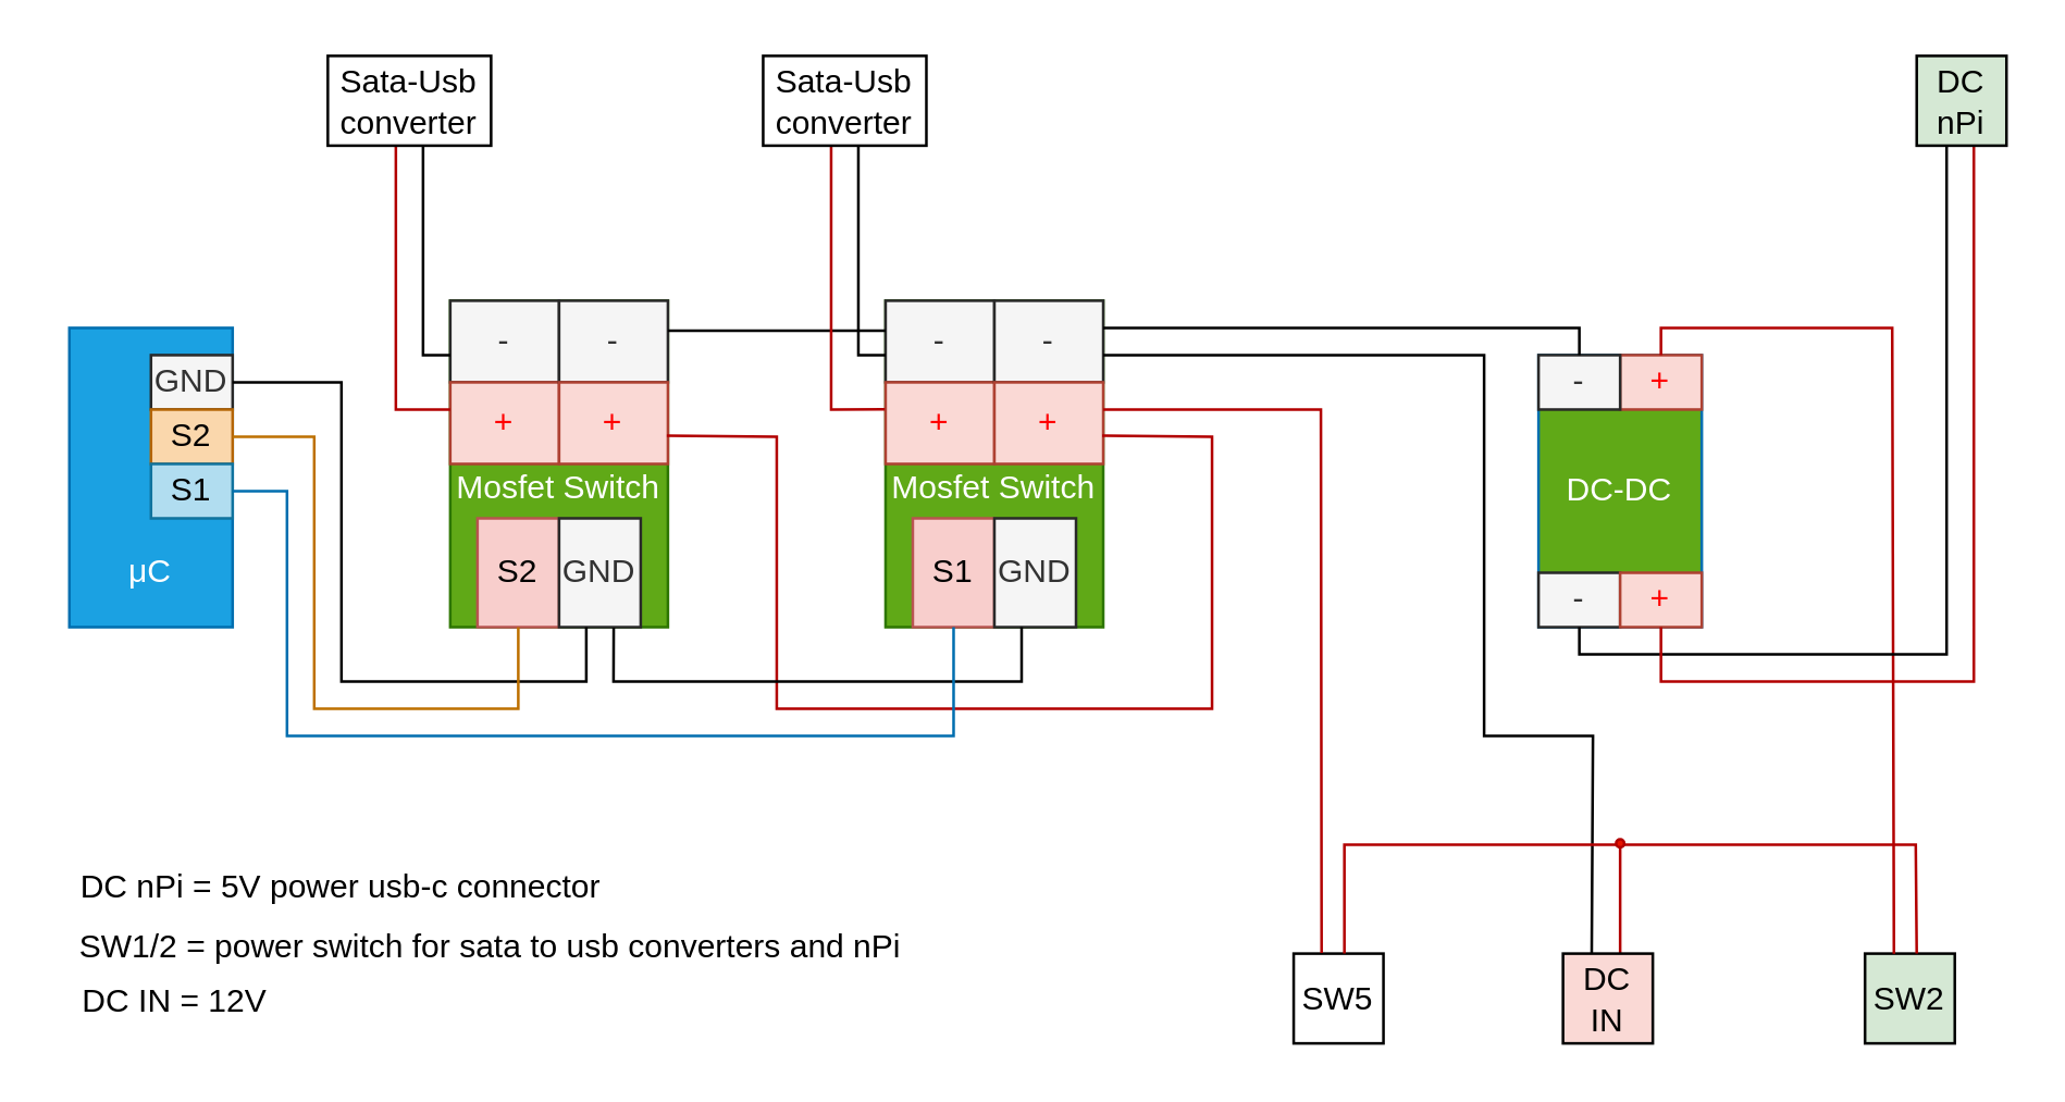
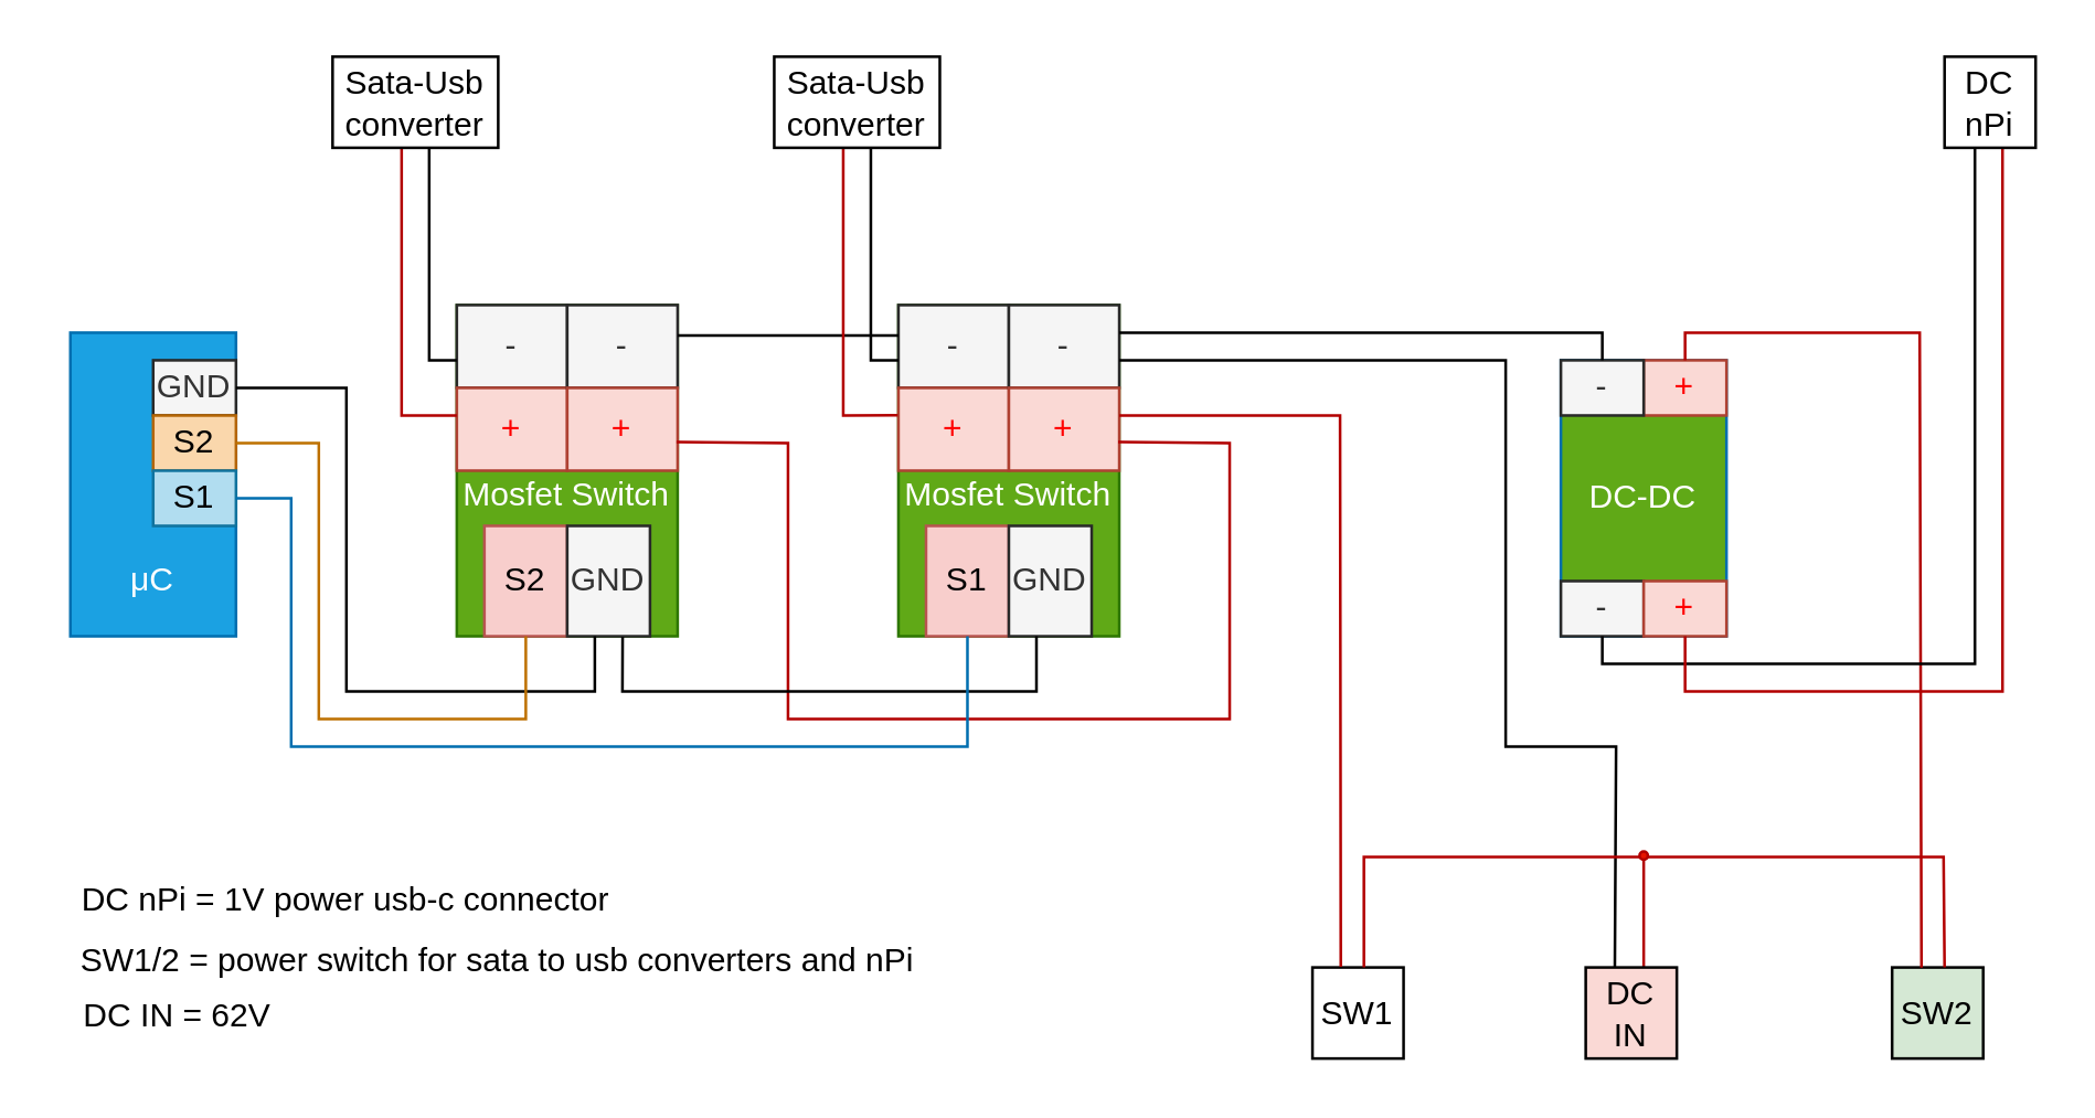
  <mxCell id="0" />
  <mxCell id="1" parent="0" />
  <mxCell id="2" value="Mosfet Switch" style="rounded=0;whiteSpace=wrap;html=1;fillColor=#60a917;strokeColor=#2D7600;fontColor=#ffffff;spacingBottom=-18;" parent="1" vertex="1"><mxGeometry x="165" y="110" width="80" height="120" as="geometry" /></mxCell>
  <mxCell id="3" value="-" style="rounded=0;whiteSpace=wrap;html=1;fillColor=#f5f5f5;strokeColor=#292929;fontColor=#333333;" parent="1" vertex="1"><mxGeometry x="165" y="110" width="40" height="30" as="geometry" /></mxCell>
  <mxCell id="4" value="&lt;font style=&quot;color: rgb(255, 0, 0);&quot;&gt;+&lt;/font&gt;" style="rounded=0;whiteSpace=wrap;html=1;fillColor=#fad9d5;strokeColor=#ae4132;" parent="1" vertex="1"><mxGeometry x="165" y="140" width="40" height="30" as="geometry" /></mxCell>
  <mxCell id="5" value="-" style="rounded=0;whiteSpace=wrap;html=1;fillColor=#f5f5f5;strokeColor=#292929;fontColor=#333333;" parent="1" vertex="1"><mxGeometry x="205" y="110" width="40" height="30" as="geometry" /></mxCell>
  <mxCell id="6" value="&lt;span style=&quot;color: rgb(255, 0, 0);&quot;&gt;+&lt;/span&gt;" style="rounded=0;whiteSpace=wrap;html=1;fillColor=#fad9d5;strokeColor=#ae4132;" parent="1" vertex="1"><mxGeometry x="205" y="140" width="40" height="30" as="geometry" /></mxCell>
  <mxCell id="7" value="S2" style="rounded=0;whiteSpace=wrap;html=1;direction=south;fillColor=#f8cecc;strokeColor=#b85450;" parent="1" vertex="1"><mxGeometry x="175" y="190" width="30" height="40" as="geometry" /></mxCell>
  <mxCell id="8" value="GND" style="rounded=0;whiteSpace=wrap;html=1;fillColor=#f5f5f5;strokeColor=#292929;fontColor=#333333;direction=south;" parent="1" vertex="1"><mxGeometry x="205" y="190" width="30" height="40" as="geometry" /></mxCell>
  <mxCell id="9" value="Mosfet Switch" style="rounded=0;whiteSpace=wrap;html=1;fillColor=#60a917;strokeColor=#2D7600;fontColor=#ffffff;spacingBottom=-18;" parent="1" vertex="1"><mxGeometry x="325" y="110" width="80" height="120" as="geometry" /></mxCell>
  <mxCell id="10" value="-" style="rounded=0;whiteSpace=wrap;html=1;fillColor=#f5f5f5;strokeColor=#292929;fontColor=#333333;" parent="1" vertex="1"><mxGeometry x="325" y="110" width="40" height="30" as="geometry" /></mxCell>
  <mxCell id="11" value="&lt;span style=&quot;color: rgb(255, 0, 0);&quot;&gt;+&lt;/span&gt;" style="rounded=0;whiteSpace=wrap;html=1;fillColor=#fad9d5;strokeColor=#ae4132;" parent="1" vertex="1"><mxGeometry x="325" y="140" width="40" height="30" as="geometry" /></mxCell>
  <mxCell id="12" value="-" style="rounded=0;whiteSpace=wrap;html=1;fillColor=#f5f5f5;strokeColor=#292929;fontColor=#333333;" parent="1" vertex="1"><mxGeometry x="365" y="110" width="40" height="30" as="geometry" /></mxCell>
  <mxCell id="13" value="&lt;span style=&quot;color: rgb(255, 0, 0);&quot;&gt;+&lt;/span&gt;" style="rounded=0;whiteSpace=wrap;html=1;fillColor=#fad9d5;strokeColor=#ae4132;" parent="1" vertex="1"><mxGeometry x="365" y="140" width="40" height="30" as="geometry" /></mxCell>
  <mxCell id="14" value="S1" style="rounded=0;whiteSpace=wrap;html=1;direction=south;fillColor=#f8cecc;strokeColor=#b85450;" parent="1" vertex="1"><mxGeometry x="335" y="190" width="30" height="40" as="geometry" /></mxCell>
  <mxCell id="15" value="GND" style="rounded=0;whiteSpace=wrap;html=1;fillColor=#f5f5f5;strokeColor=#292929;fontColor=#333333;direction=south;" parent="1" vertex="1"><mxGeometry x="365" y="190" width="30" height="40" as="geometry" /></mxCell>
  <mxCell id="16" value="" style="endArrow=none;html=1;rounded=0;" parent="1" edge="1"><mxGeometry width="50" height="50" relative="1" as="geometry"><mxPoint x="245" y="121" as="sourcePoint" /><mxPoint x="325" y="121" as="targetPoint" /></mxGeometry></mxCell>
  <mxCell id="17" value="" style="endArrow=none;html=1;rounded=0;fillColor=#e51400;strokeColor=#B20000;exitX=0.99;exitY=0.653;exitDx=0;exitDy=0;exitPerimeter=0;entryX=0.99;entryY=0.653;entryDx=0;entryDy=0;entryPerimeter=0;" parent="1" source="6" target="13" edge="1"><mxGeometry width="50" height="50" relative="1" as="geometry"><mxPoint x="245" y="163.571" as="sourcePoint" /><mxPoint x="405" y="164" as="targetPoint" /><Array as="points"><mxPoint x="285" y="160" /><mxPoint x="285" y="260" /><mxPoint x="445" y="260" /><mxPoint x="445" y="160" /></Array></mxGeometry></mxCell>
- <mxCell id="18" value="SW5" style="whiteSpace=wrap;html=1;aspect=fixed;" parent="1" vertex="1"><mxGeometry x="475" y="350" width="33" height="33" as="geometry" /></mxCell>
+ <mxCell id="18" value="SW1" style="whiteSpace=wrap;html=1;aspect=fixed;" parent="1" vertex="1"><mxGeometry x="475" y="350" width="33" height="33" as="geometry" /></mxCell>
  <mxCell id="19" value="" style="endArrow=none;html=1;rounded=0;entryX=0.311;entryY=-0.007;entryDx=0;entryDy=0;fillColor=#e51400;strokeColor=#B20000;entryPerimeter=0;" parent="1" target="18" edge="1"><mxGeometry width="50" height="50" relative="1" as="geometry"><mxPoint x="405" y="150" as="sourcePoint" /><mxPoint x="495" y="150" as="targetPoint" /><Array as="points"><mxPoint x="485" y="150" /></Array></mxGeometry></mxCell>
  <mxCell id="20" value="DC-DC" style="rounded=0;whiteSpace=wrap;html=1;fillColor=#60a917;fontColor=#ffffff;strokeColor=#006EAF;" parent="1" vertex="1"><mxGeometry x="565" y="130" width="60" height="100" as="geometry" /></mxCell>
  <mxCell id="21" value="&lt;span style=&quot;color: rgb(255, 0, 0);&quot;&gt;+&lt;/span&gt;" style="rounded=0;whiteSpace=wrap;html=1;fillColor=#fad9d5;strokeColor=#ae4132;" parent="1" vertex="1"><mxGeometry x="595" y="130" width="30" height="20" as="geometry" /></mxCell>
  <mxCell id="22" value="-" style="rounded=0;whiteSpace=wrap;html=1;fillColor=#f5f5f5;strokeColor=#292929;fontColor=#333333;" parent="1" vertex="1"><mxGeometry x="565" y="130" width="30" height="20" as="geometry" /></mxCell>
  <mxCell id="23" value="" style="endArrow=none;html=1;rounded=0;entryX=0.5;entryY=0;entryDx=0;entryDy=0;" parent="1" target="22" edge="1"><mxGeometry width="50" height="50" relative="1" as="geometry"><mxPoint x="405" y="120" as="sourcePoint" /><mxPoint x="545" y="120" as="targetPoint" /><Array as="points"><mxPoint x="580" y="120" /></Array></mxGeometry></mxCell>
  <mxCell id="24" value="SW2" style="whiteSpace=wrap;html=1;aspect=fixed;fillColor=#d5e8d4;" parent="1" vertex="1"><mxGeometry x="685" y="350" width="33" height="33" as="geometry" /></mxCell>
  <mxCell id="25" value="" style="endArrow=none;html=1;rounded=0;entryX=0.322;entryY=0.001;entryDx=0;entryDy=0;exitX=0.5;exitY=0;exitDx=0;exitDy=0;fillColor=#e51400;strokeColor=#B20000;entryPerimeter=0;" parent="1" source="21" target="24" edge="1"><mxGeometry width="50" height="50" relative="1" as="geometry"><mxPoint x="605" y="130" as="sourcePoint" /><mxPoint x="655" y="80" as="targetPoint" /><Array as="points"><mxPoint x="610" y="120" /><mxPoint x="695" y="120" /></Array></mxGeometry></mxCell>
  <mxCell id="26" value="-" style="rounded=0;whiteSpace=wrap;html=1;fillColor=#f5f5f5;strokeColor=#292929;fontColor=#333333;" parent="1" vertex="1"><mxGeometry x="565" y="210" width="30" height="20" as="geometry" /></mxCell>
  <mxCell id="27" value="&lt;span style=&quot;color: rgb(255, 0, 0);&quot;&gt;+&lt;/span&gt;" style="rounded=0;whiteSpace=wrap;html=1;fillColor=#fad9d5;strokeColor=#ae4132;" parent="1" vertex="1"><mxGeometry x="595" y="210" width="30" height="20" as="geometry" /></mxCell>
  <mxCell id="28" value="" style="endArrow=none;html=1;rounded=0;entryX=0.318;entryY=-0.007;entryDx=0;entryDy=0;entryPerimeter=0;" parent="1" edge="1"><mxGeometry width="50" height="50" relative="1" as="geometry"><mxPoint x="405" y="130" as="sourcePoint" /><mxPoint x="584.54" y="349.79" as="targetPoint" /><Array as="points"><mxPoint x="545" y="130" /><mxPoint x="545" y="270" /><mxPoint x="585" y="270" /></Array></mxGeometry></mxCell>
  <mxCell id="29" value="" style="endArrow=none;html=1;rounded=0;exitX=-0.007;exitY=0.329;exitDx=0;exitDy=0;exitPerimeter=0;fillColor=#e51400;strokeColor=#B20000;" parent="1" source="11" edge="1"><mxGeometry width="50" height="50" relative="1" as="geometry"><mxPoint x="295" y="100" as="sourcePoint" /><mxPoint x="305" y="50" as="targetPoint" /><Array as="points"><mxPoint x="305" y="150" /></Array></mxGeometry></mxCell>
  <mxCell id="30" value="" style="endArrow=none;html=1;rounded=0;" parent="1" edge="1"><mxGeometry width="50" height="50" relative="1" as="geometry"><mxPoint x="325" y="130" as="sourcePoint" /><mxPoint x="315" y="50" as="targetPoint" /><Array as="points"><mxPoint x="315" y="130" /></Array></mxGeometry></mxCell>
  <mxCell id="31" value="" style="endArrow=none;html=1;rounded=0;" parent="1" edge="1"><mxGeometry width="50" height="50" relative="1" as="geometry"><mxPoint x="165" y="130" as="sourcePoint" /><mxPoint x="155" y="50" as="targetPoint" /><Array as="points"><mxPoint x="155" y="130" /></Array></mxGeometry></mxCell>
  <mxCell id="32" value="" style="endArrow=none;html=1;rounded=0;exitX=-0.007;exitY=0.329;exitDx=0;exitDy=0;exitPerimeter=0;fillColor=#e51400;strokeColor=#B20000;" parent="1" edge="1"><mxGeometry width="50" height="50" relative="1" as="geometry"><mxPoint x="165" y="150" as="sourcePoint" /><mxPoint x="145" y="50" as="targetPoint" /><Array as="points"><mxPoint x="145" y="150" /></Array></mxGeometry></mxCell>
  <mxCell id="33" value="&lt;span data-end=&quot;165&quot; data-start=&quot;159&quot;&gt;μC&lt;/span&gt;" style="rounded=0;whiteSpace=wrap;html=1;spacing=0;spacingBottom=-69;fillColor=#1ba1e2;fontColor=#ffffff;strokeColor=#006EAF;" parent="1" vertex="1"><mxGeometry x="25" y="120" width="60" height="110" as="geometry" /></mxCell>
  <mxCell id="34" value="GND" style="rounded=0;whiteSpace=wrap;html=1;fillColor=#f5f5f5;strokeColor=#292929;fontColor=#333333;" parent="1" vertex="1"><mxGeometry x="55" y="130" width="30" height="20" as="geometry" /></mxCell>
  <mxCell id="35" value="S2" style="rounded=0;whiteSpace=wrap;html=1;fillColor=#fad7ac;strokeColor=#b46504;" parent="1" vertex="1"><mxGeometry x="55" y="150" width="30" height="20" as="geometry" /></mxCell>
  <mxCell id="36" value="S1" style="rounded=0;whiteSpace=wrap;html=1;fillColor=#b1ddf0;strokeColor=#10739e;" parent="1" vertex="1"><mxGeometry x="55" y="170" width="30" height="20" as="geometry" /></mxCell>
  <mxCell id="37" value="" style="endArrow=none;html=1;rounded=0;" parent="1" edge="1"><mxGeometry width="50" height="50" relative="1" as="geometry"><mxPoint x="85" y="140" as="sourcePoint" /><mxPoint x="215" y="230" as="targetPoint" /><Array as="points"><mxPoint x="125" y="140" /><mxPoint x="125" y="250" /><mxPoint x="215" y="250" /></Array></mxGeometry></mxCell>
  <mxCell id="38" value="" style="endArrow=none;html=1;rounded=0;exitX=1.004;exitY=0.331;exitDx=0;exitDy=0;exitPerimeter=0;" parent="1" source="8" edge="1"><mxGeometry width="50" height="50" relative="1" as="geometry"><mxPoint x="325" y="280" as="sourcePoint" /><mxPoint x="375" y="230" as="targetPoint" /><Array as="points"><mxPoint x="225" y="250" /><mxPoint x="375" y="250" /></Array></mxGeometry></mxCell>
  <mxCell id="39" value="" style="endArrow=none;html=1;rounded=0;exitX=1;exitY=0.5;exitDx=0;exitDy=0;entryX=1;entryY=0.5;entryDx=0;entryDy=0;fillColor=#f0a30a;strokeColor=#BD7000;" parent="1" source="35" target="7" edge="1"><mxGeometry width="50" height="50" relative="1" as="geometry"><mxPoint x="85" y="165" as="sourcePoint" /><mxPoint x="135" y="115" as="targetPoint" /><Array as="points"><mxPoint x="115" y="160" /><mxPoint x="115" y="260" /><mxPoint x="190" y="260" /></Array></mxGeometry></mxCell>
  <mxCell id="40" value="" style="endArrow=none;html=1;rounded=0;entryX=1;entryY=0.5;entryDx=0;entryDy=0;fillColor=#1ba1e2;strokeColor=#006EAF;" parent="1" target="14" edge="1"><mxGeometry width="50" height="50" relative="1" as="geometry"><mxPoint x="85" y="180" as="sourcePoint" /><mxPoint x="135" y="130" as="targetPoint" /><Array as="points"><mxPoint x="105" y="180" /><mxPoint x="105" y="270" /><mxPoint x="350" y="270" /></Array></mxGeometry></mxCell>
  <mxCell id="41" value="" style="endArrow=none;html=1;rounded=0;exitX=0.5;exitY=1;exitDx=0;exitDy=0;" parent="1" source="26" edge="1"><mxGeometry width="50" height="50" relative="1" as="geometry"><mxPoint x="695" y="90" as="sourcePoint" /><mxPoint x="715" y="40" as="targetPoint" /><Array as="points"><mxPoint x="580" y="240" /><mxPoint x="715" y="240" /></Array></mxGeometry></mxCell>
  <mxCell id="42" value="" style="endArrow=none;html=1;rounded=0;exitX=0.5;exitY=1;exitDx=0;exitDy=0;fillColor=#e51400;strokeColor=#B20000;" parent="1" source="27" edge="1"><mxGeometry width="50" height="50" relative="1" as="geometry"><mxPoint x="675" y="90" as="sourcePoint" /><mxPoint x="725" y="40" as="targetPoint" /><Array as="points"><mxPoint x="610" y="250" /><mxPoint x="725" y="250" /></Array></mxGeometry></mxCell>
- <mxCell id="43" value="DC nPi" style="whiteSpace=wrap;html=1;aspect=fixed;fillColor=#d5e8d4;" parent="1" vertex="1"><mxGeometry x="704" y="20" width="33" height="33" as="geometry" /></mxCell>
+ <mxCell id="43" value="DC nPi" style="whiteSpace=wrap;html=1;aspect=fixed;" parent="1" vertex="1"><mxGeometry x="704" y="20" width="33" height="33" as="geometry" /></mxCell>
  <mxCell id="44" value="" style="endArrow=none;html=1;rounded=0;entryX=0.617;entryY=0;entryDx=0;entryDy=0;entryPerimeter=0;fillColor=#e51400;strokeColor=#B20000;" parent="1" edge="1"><mxGeometry width="50" height="50" relative="1" as="geometry"><mxPoint x="493.64" y="350" as="sourcePoint" /><mxPoint x="704.001" y="350" as="targetPoint" /><Array as="points"><mxPoint x="493.64" y="310" /><mxPoint x="703.64" y="310" /></Array></mxGeometry></mxCell>
  <mxCell id="45" value="" style="endArrow=none;html=1;rounded=0;fillColor=#e51400;strokeColor=#B20000;" parent="1" edge="1"><mxGeometry width="50" height="50" relative="1" as="geometry"><mxPoint x="595" y="350" as="sourcePoint" /><mxPoint x="595" y="310" as="targetPoint" /></mxGeometry></mxCell>
  <mxCell id="46" value="Sata-Usb converter" style="rounded=0;whiteSpace=wrap;html=1;" parent="1" vertex="1"><mxGeometry x="120" y="20" width="60" height="33" as="geometry" /></mxCell>
  <mxCell id="47" value="Sata-Usb converter" style="rounded=0;whiteSpace=wrap;html=1;" parent="1" vertex="1"><mxGeometry x="280" y="20" width="60" height="33" as="geometry" /></mxCell>
  <mxCell id="48" value="" style="ellipse;whiteSpace=wrap;html=1;aspect=fixed;fontColor=#ffffff;fillColor=#e51400;strokeColor=#B20000;" parent="1" vertex="1"><mxGeometry x="593.5" y="308" width="3" height="3" as="geometry" /></mxCell>
- <mxCell id="49" value="DC nPi = 5V power usb-c connector" style="text;html=1;align=center;verticalAlign=middle;whiteSpace=wrap;rounded=0;" parent="1" vertex="1"><mxGeometry x="25" y="311" width="200" height="30" as="geometry" /></mxCell>
+ <mxCell id="49" value="DC nPi = 1V power usb-c connector" style="text;html=1;align=center;verticalAlign=middle;whiteSpace=wrap;rounded=0;" parent="1" vertex="1"><mxGeometry x="25" y="311" width="200" height="30" as="geometry" /></mxCell>
  <mxCell id="50" value="SW1/2 = power switch for sata to usb converters and nPi" style="text;html=1;align=center;verticalAlign=middle;whiteSpace=wrap;rounded=0;" parent="1" vertex="1"><mxGeometry x="20" y="333" width="320" height="30" as="geometry" /></mxCell>
  <mxCell id="51" value="DC IN" style="whiteSpace=wrap;html=1;aspect=fixed;fillColor=#fad9d5;" parent="1" vertex="1"><mxGeometry x="574" y="350" width="33" height="33" as="geometry" /></mxCell>
- <mxCell id="52" value="DC IN = 12V" style="text;html=1;align=center;verticalAlign=middle;whiteSpace=wrap;rounded=0;" parent="1" vertex="1"><mxGeometry x="24" y="353" width="80" height="30" as="geometry" /></mxCell>
+ <mxCell id="52" value="DC IN = 62V" style="text;html=1;align=center;verticalAlign=middle;whiteSpace=wrap;rounded=0;" parent="1" vertex="1"><mxGeometry x="24" y="353" width="80" height="30" as="geometry" /></mxCell>
